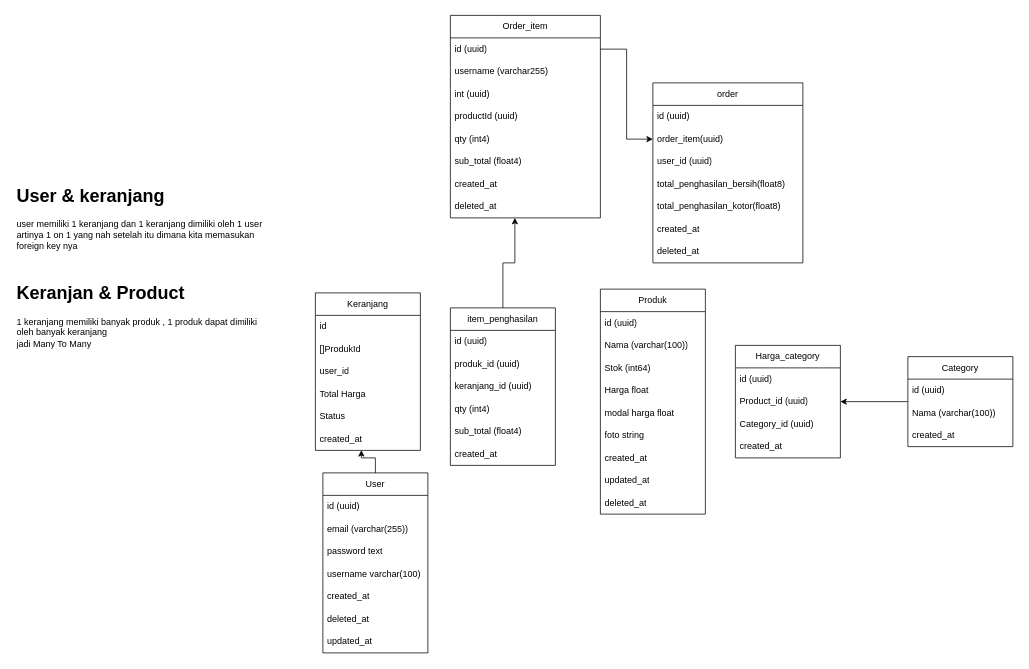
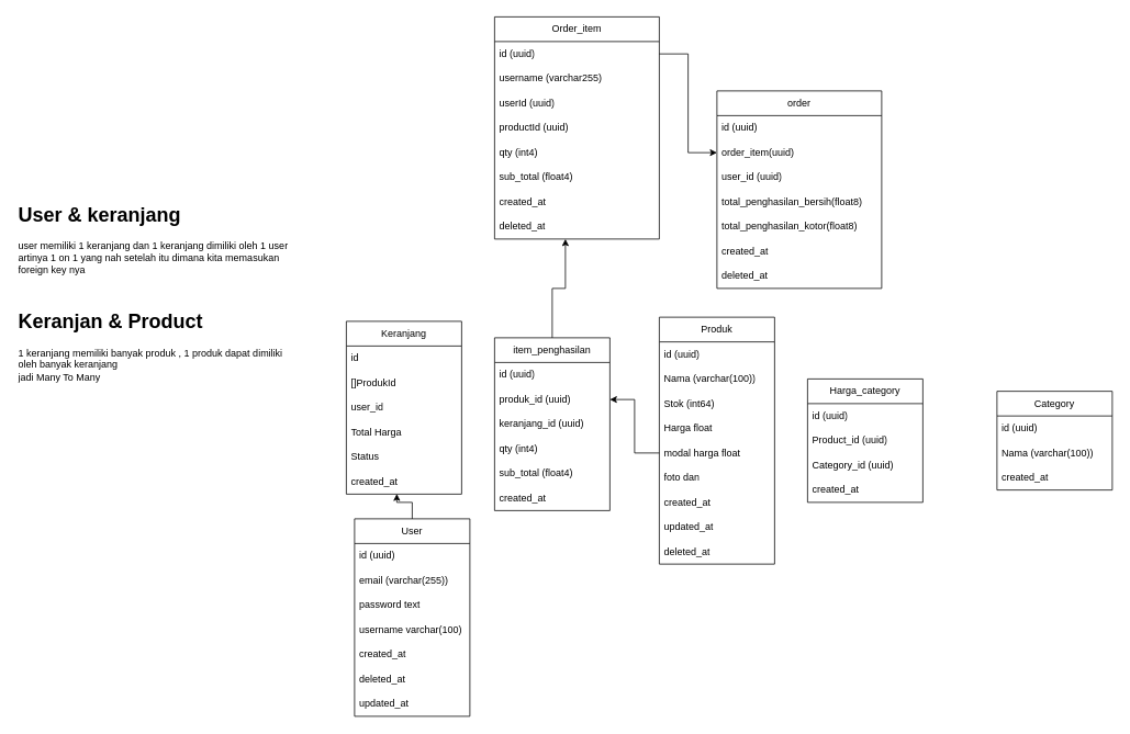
  <mxCell id="0" />
  <mxCell id="1" parent="0" />
  <mxCell id="2" value="User" style="swimlane;fontStyle=0;childLayout=stackLayout;horizontal=1;startSize=30;horizontalStack=0;resizeParent=1;resizeParentMax=0;resizeLast=0;collapsible=1;marginBottom=0;whiteSpace=wrap;html=1;" parent="1" vertex="1"><mxGeometry x="430" y="630" width="140" height="240" as="geometry" /></mxCell>
  <mxCell id="3" value="id (uuid)" style="text;strokeColor=none;fillColor=none;align=left;verticalAlign=middle;spacingLeft=4;spacingRight=4;overflow=hidden;points=[[0,0.5],[1,0.5]];portConstraint=eastwest;rotatable=0;whiteSpace=wrap;html=1;" parent="2" vertex="1"><mxGeometry y="30" width="140" height="30" as="geometry" /></mxCell>
  <mxCell id="4" value="email (varchar(255))" style="text;strokeColor=none;fillColor=none;align=left;verticalAlign=middle;spacingLeft=4;spacingRight=4;overflow=hidden;points=[[0,0.5],[1,0.5]];portConstraint=eastwest;rotatable=0;whiteSpace=wrap;html=1;" parent="2" vertex="1"><mxGeometry y="60" width="140" height="30" as="geometry" /></mxCell>
  <mxCell id="5" value="password text" style="text;strokeColor=none;fillColor=none;align=left;verticalAlign=middle;spacingLeft=4;spacingRight=4;overflow=hidden;points=[[0,0.5],[1,0.5]];portConstraint=eastwest;rotatable=0;whiteSpace=wrap;html=1;" parent="2" vertex="1"><mxGeometry y="90" width="140" height="30" as="geometry" /></mxCell>
  <mxCell id="6" value="username varchar(100)" style="text;strokeColor=none;fillColor=none;align=left;verticalAlign=middle;spacingLeft=4;spacingRight=4;overflow=hidden;points=[[0,0.5],[1,0.5]];portConstraint=eastwest;rotatable=0;whiteSpace=wrap;html=1;" parent="2" vertex="1"><mxGeometry y="120" width="140" height="30" as="geometry" /></mxCell>
  <mxCell id="7" value="created_at" style="text;strokeColor=none;fillColor=none;align=left;verticalAlign=middle;spacingLeft=4;spacingRight=4;overflow=hidden;points=[[0,0.5],[1,0.5]];portConstraint=eastwest;rotatable=0;whiteSpace=wrap;html=1;" parent="2" vertex="1"><mxGeometry y="150" width="140" height="30" as="geometry" /></mxCell>
  <mxCell id="8" value="deleted_at" style="text;strokeColor=none;fillColor=none;align=left;verticalAlign=middle;spacingLeft=4;spacingRight=4;overflow=hidden;points=[[0,0.5],[1,0.5]];portConstraint=eastwest;rotatable=0;whiteSpace=wrap;html=1;" parent="2" vertex="1"><mxGeometry y="180" width="140" height="30" as="geometry" /></mxCell>
  <mxCell id="9" value="updated_at" style="text;strokeColor=none;fillColor=none;align=left;verticalAlign=middle;spacingLeft=4;spacingRight=4;overflow=hidden;points=[[0,0.5],[1,0.5]];portConstraint=eastwest;rotatable=0;whiteSpace=wrap;html=1;" parent="2" vertex="1"><mxGeometry y="210" width="140" height="30" as="geometry" /></mxCell>
  <mxCell id="10" value="Produk" style="swimlane;fontStyle=0;childLayout=stackLayout;horizontal=1;startSize=30;horizontalStack=0;resizeParent=1;resizeParentMax=0;resizeLast=0;collapsible=1;marginBottom=0;whiteSpace=wrap;html=1;" parent="1" vertex="1"><mxGeometry x="800" y="385" width="140" height="300" as="geometry" /></mxCell>
  <mxCell id="11" value="id (uuid)" style="text;strokeColor=none;fillColor=none;align=left;verticalAlign=middle;spacingLeft=4;spacingRight=4;overflow=hidden;points=[[0,0.5],[1,0.5]];portConstraint=eastwest;rotatable=0;whiteSpace=wrap;html=1;" parent="10" vertex="1"><mxGeometry y="30" width="140" height="30" as="geometry" /></mxCell>
  <mxCell id="12" value="Nama (varchar(100))" style="text;strokeColor=none;fillColor=none;align=left;verticalAlign=middle;spacingLeft=4;spacingRight=4;overflow=hidden;points=[[0,0.5],[1,0.5]];portConstraint=eastwest;rotatable=0;whiteSpace=wrap;html=1;" parent="10" vertex="1"><mxGeometry y="60" width="140" height="30" as="geometry" /></mxCell>
  <mxCell id="13" value="Stok (int64)" style="text;strokeColor=none;fillColor=none;align=left;verticalAlign=middle;spacingLeft=4;spacingRight=4;overflow=hidden;points=[[0,0.5],[1,0.5]];portConstraint=eastwest;rotatable=0;whiteSpace=wrap;html=1;" parent="10" vertex="1"><mxGeometry y="90" width="140" height="30" as="geometry" /></mxCell>
  <mxCell id="14" value="Harga float" style="text;strokeColor=none;fillColor=none;align=left;verticalAlign=middle;spacingLeft=4;spacingRight=4;overflow=hidden;points=[[0,0.5],[1,0.5]];portConstraint=eastwest;rotatable=0;whiteSpace=wrap;html=1;" parent="10" vertex="1"><mxGeometry y="120" width="140" height="30" as="geometry" /></mxCell>
  <mxCell id="15" value="modal harga float" style="text;strokeColor=none;fillColor=none;align=left;verticalAlign=middle;spacingLeft=4;spacingRight=4;overflow=hidden;points=[[0,0.5],[1,0.5]];portConstraint=eastwest;rotatable=0;whiteSpace=wrap;html=1;" parent="10" vertex="1"><mxGeometry y="150" width="140" height="30" as="geometry" /></mxCell>
- <mxCell id="16" value="foto string" style="text;strokeColor=none;fillColor=none;align=left;verticalAlign=middle;spacingLeft=4;spacingRight=4;overflow=hidden;points=[[0,0.5],[1,0.5]];portConstraint=eastwest;rotatable=0;whiteSpace=wrap;html=1;" parent="10" vertex="1"><mxGeometry y="180" width="140" height="30" as="geometry" /></mxCell>
+ <mxCell id="16" value="foto dan" style="text;strokeColor=none;fillColor=none;align=left;verticalAlign=middle;spacingLeft=4;spacingRight=4;overflow=hidden;points=[[0,0.5],[1,0.5]];portConstraint=eastwest;rotatable=0;whiteSpace=wrap;html=1;" parent="10" vertex="1"><mxGeometry y="180" width="140" height="30" as="geometry" /></mxCell>
  <mxCell id="17" value="created_at" style="text;strokeColor=none;fillColor=none;align=left;verticalAlign=middle;spacingLeft=4;spacingRight=4;overflow=hidden;points=[[0,0.5],[1,0.5]];portConstraint=eastwest;rotatable=0;whiteSpace=wrap;html=1;" parent="10" vertex="1"><mxGeometry y="210" width="140" height="30" as="geometry" /></mxCell>
  <mxCell id="18" value="updated_at" style="text;strokeColor=none;fillColor=none;align=left;verticalAlign=middle;spacingLeft=4;spacingRight=4;overflow=hidden;points=[[0,0.5],[1,0.5]];portConstraint=eastwest;rotatable=0;whiteSpace=wrap;html=1;" parent="10" vertex="1"><mxGeometry y="240" width="140" height="30" as="geometry" /></mxCell>
  <mxCell id="19" value="deleted_at" style="text;strokeColor=none;fillColor=none;align=left;verticalAlign=middle;spacingLeft=4;spacingRight=4;overflow=hidden;points=[[0,0.5],[1,0.5]];portConstraint=eastwest;rotatable=0;whiteSpace=wrap;html=1;" parent="10" vertex="1"><mxGeometry y="270" width="140" height="30" as="geometry" /></mxCell>
  <mxCell id="20" value="Keranjang" style="swimlane;fontStyle=0;childLayout=stackLayout;horizontal=1;startSize=30;horizontalStack=0;resizeParent=1;resizeParentMax=0;resizeLast=0;collapsible=1;marginBottom=0;whiteSpace=wrap;html=1;" parent="1" vertex="1"><mxGeometry x="420" y="390" width="140" height="210" as="geometry" /></mxCell>
  <mxCell id="21" value="id" style="text;strokeColor=none;fillColor=none;align=left;verticalAlign=middle;spacingLeft=4;spacingRight=4;overflow=hidden;points=[[0,0.5],[1,0.5]];portConstraint=eastwest;rotatable=0;whiteSpace=wrap;html=1;" parent="20" vertex="1"><mxGeometry y="30" width="140" height="30" as="geometry" /></mxCell>
  <mxCell id="22" value="[]ProdukId" style="text;strokeColor=none;fillColor=none;align=left;verticalAlign=middle;spacingLeft=4;spacingRight=4;overflow=hidden;points=[[0,0.5],[1,0.5]];portConstraint=eastwest;rotatable=0;whiteSpace=wrap;html=1;" parent="20" vertex="1"><mxGeometry y="60" width="140" height="30" as="geometry" /></mxCell>
  <mxCell id="23" value="user_id" style="text;strokeColor=none;fillColor=none;align=left;verticalAlign=middle;spacingLeft=4;spacingRight=4;overflow=hidden;points=[[0,0.5],[1,0.5]];portConstraint=eastwest;rotatable=0;whiteSpace=wrap;html=1;" parent="20" vertex="1"><mxGeometry y="90" width="140" height="30" as="geometry" /></mxCell>
  <mxCell id="24" value="Total Harga&amp;nbsp;" style="text;strokeColor=none;fillColor=none;align=left;verticalAlign=middle;spacingLeft=4;spacingRight=4;overflow=hidden;points=[[0,0.5],[1,0.5]];portConstraint=eastwest;rotatable=0;whiteSpace=wrap;html=1;" parent="20" vertex="1"><mxGeometry y="120" width="140" height="30" as="geometry" /></mxCell>
  <mxCell id="25" value="Status" style="text;strokeColor=none;fillColor=none;align=left;verticalAlign=middle;spacingLeft=4;spacingRight=4;overflow=hidden;points=[[0,0.5],[1,0.5]];portConstraint=eastwest;rotatable=0;whiteSpace=wrap;html=1;" parent="20" vertex="1"><mxGeometry y="150" width="140" height="30" as="geometry" /></mxCell>
  <mxCell id="26" value="created_at" style="text;strokeColor=none;fillColor=none;align=left;verticalAlign=middle;spacingLeft=4;spacingRight=4;overflow=hidden;points=[[0,0.5],[1,0.5]];portConstraint=eastwest;rotatable=0;whiteSpace=wrap;html=1;" parent="20" vertex="1"><mxGeometry y="180" width="140" height="30" as="geometry" /></mxCell>
- <mxCell id="27" style="edgeStyle=orthogonalEdgeStyle;rounded=0;orthogonalLoop=1;jettySize=auto;html=1;entryX=1;entryY=0.5;entryDx=0;entryDy=0;" parent="1" source="28" target="34" edge="1"><mxGeometry relative="1" as="geometry" /></mxCell>
  <mxCell id="28" value="Category" style="swimlane;fontStyle=0;childLayout=stackLayout;horizontal=1;startSize=30;horizontalStack=0;resizeParent=1;resizeParentMax=0;resizeLast=0;collapsible=1;marginBottom=0;whiteSpace=wrap;html=1;" parent="1" vertex="1"><mxGeometry x="1210" y="475" width="140" height="120" as="geometry" /></mxCell>
  <mxCell id="29" value="id (uuid)" style="text;strokeColor=none;fillColor=none;align=left;verticalAlign=middle;spacingLeft=4;spacingRight=4;overflow=hidden;points=[[0,0.5],[1,0.5]];portConstraint=eastwest;rotatable=0;whiteSpace=wrap;html=1;" parent="28" vertex="1"><mxGeometry y="30" width="140" height="30" as="geometry" /></mxCell>
  <mxCell id="30" value="Nama (varchar(100))" style="text;strokeColor=none;fillColor=none;align=left;verticalAlign=middle;spacingLeft=4;spacingRight=4;overflow=hidden;points=[[0,0.5],[1,0.5]];portConstraint=eastwest;rotatable=0;whiteSpace=wrap;html=1;" parent="28" vertex="1"><mxGeometry y="60" width="140" height="30" as="geometry" /></mxCell>
  <mxCell id="31" value="created_at" style="text;strokeColor=none;fillColor=none;align=left;verticalAlign=middle;spacingLeft=4;spacingRight=4;overflow=hidden;points=[[0,0.5],[1,0.5]];portConstraint=eastwest;rotatable=0;whiteSpace=wrap;html=1;" parent="28" vertex="1"><mxGeometry y="90" width="140" height="30" as="geometry" /></mxCell>
  <mxCell id="32" value="Harga_category" style="swimlane;fontStyle=0;childLayout=stackLayout;horizontal=1;startSize=30;horizontalStack=0;resizeParent=1;resizeParentMax=0;resizeLast=0;collapsible=1;marginBottom=0;whiteSpace=wrap;html=1;" parent="1" vertex="1"><mxGeometry x="980" y="460" width="140" height="150" as="geometry" /></mxCell>
  <mxCell id="33" value="id (uuid)" style="text;strokeColor=none;fillColor=none;align=left;verticalAlign=middle;spacingLeft=4;spacingRight=4;overflow=hidden;points=[[0,0.5],[1,0.5]];portConstraint=eastwest;rotatable=0;whiteSpace=wrap;html=1;" parent="32" vertex="1"><mxGeometry y="30" width="140" height="30" as="geometry" /></mxCell>
  <mxCell id="34" value="Product_id (uuid)" style="text;strokeColor=none;fillColor=none;align=left;verticalAlign=middle;spacingLeft=4;spacingRight=4;overflow=hidden;points=[[0,0.5],[1,0.5]];portConstraint=eastwest;rotatable=0;whiteSpace=wrap;html=1;" parent="32" vertex="1"><mxGeometry y="60" width="140" height="30" as="geometry" /></mxCell>
  <mxCell id="35" value="Category_id (uuid)" style="text;strokeColor=none;fillColor=none;align=left;verticalAlign=middle;spacingLeft=4;spacingRight=4;overflow=hidden;points=[[0,0.5],[1,0.5]];portConstraint=eastwest;rotatable=0;whiteSpace=wrap;html=1;" parent="32" vertex="1"><mxGeometry y="90" width="140" height="30" as="geometry" /></mxCell>
  <mxCell id="36" value="created_at" style="text;strokeColor=none;fillColor=none;align=left;verticalAlign=middle;spacingLeft=4;spacingRight=4;overflow=hidden;points=[[0,0.5],[1,0.5]];portConstraint=eastwest;rotatable=0;whiteSpace=wrap;html=1;" parent="32" vertex="1"><mxGeometry y="120" width="140" height="30" as="geometry" /></mxCell>
  <mxCell id="37" value="&lt;h1 style=&quot;margin-top: 0px;&quot;&gt;User &amp;amp; keranjang&lt;/h1&gt;&lt;div&gt;user memiliki 1 keranjang dan 1 keranjang dimiliki oleh 1 user&lt;/div&gt;&lt;div&gt;artinya 1 on 1 yang nah setelah itu dimana kita memasukan foreign key nya&amp;nbsp;&lt;/div&gt;" style="text;html=1;whiteSpace=wrap;overflow=hidden;rounded=0;" parent="1" vertex="1"><mxGeometry x="20" y="240" width="330" height="120" as="geometry" /></mxCell>
  <mxCell id="38" value="&lt;h1 style=&quot;margin-top: 0px;&quot;&gt;&lt;span style=&quot;background-color: initial;&quot;&gt;Keranjan &amp;amp; Product&lt;/span&gt;&lt;/h1&gt;&lt;div&gt;&lt;span style=&quot;background-color: initial;&quot;&gt;1 keranjang memiliki banyak produk , 1 produk dapat dimiliki oleh banyak keranjang&amp;nbsp;&lt;/span&gt;&lt;/div&gt;&lt;div&gt;&lt;span style=&quot;background-color: initial;&quot;&gt;jadi Many To Many&lt;/span&gt;&lt;/div&gt;" style="text;html=1;whiteSpace=wrap;overflow=hidden;rounded=0;" parent="1" vertex="1"><mxGeometry x="20" y="370" width="330" height="120" as="geometry" /></mxCell>
  <mxCell id="39" style="edgeStyle=orthogonalEdgeStyle;rounded=0;orthogonalLoop=1;jettySize=auto;html=1;entryX=0.438;entryY=0.989;entryDx=0;entryDy=0;entryPerimeter=0;" parent="1" source="2" target="26" edge="1"><mxGeometry relative="1" as="geometry" /></mxCell>
  <mxCell id="40" value="item_penghasilan" style="swimlane;fontStyle=0;childLayout=stackLayout;horizontal=1;startSize=30;horizontalStack=0;resizeParent=1;resizeParentMax=0;resizeLast=0;collapsible=1;marginBottom=0;whiteSpace=wrap;html=1;" parent="1" vertex="1"><mxGeometry x="600" y="410" width="140" height="210" as="geometry" /></mxCell>
  <mxCell id="41" value="id (uuid)" style="text;strokeColor=none;fillColor=none;align=left;verticalAlign=middle;spacingLeft=4;spacingRight=4;overflow=hidden;points=[[0,0.5],[1,0.5]];portConstraint=eastwest;rotatable=0;whiteSpace=wrap;html=1;" parent="40" vertex="1"><mxGeometry y="30" width="140" height="30" as="geometry" /></mxCell>
  <mxCell id="42" value="produk_id&amp;nbsp;(uuid)" style="text;strokeColor=none;fillColor=none;align=left;verticalAlign=middle;spacingLeft=4;spacingRight=4;overflow=hidden;points=[[0,0.5],[1,0.5]];portConstraint=eastwest;rotatable=0;whiteSpace=wrap;html=1;" parent="40" vertex="1"><mxGeometry y="60" width="140" height="30" as="geometry" /></mxCell>
  <mxCell id="43" value="keranjang_id (uuid)" style="text;strokeColor=none;fillColor=none;align=left;verticalAlign=middle;spacingLeft=4;spacingRight=4;overflow=hidden;points=[[0,0.5],[1,0.5]];portConstraint=eastwest;rotatable=0;whiteSpace=wrap;html=1;" parent="40" vertex="1"><mxGeometry y="90" width="140" height="30" as="geometry" /></mxCell>
  <mxCell id="44" value="qty (int4)" style="text;strokeColor=none;fillColor=none;align=left;verticalAlign=middle;spacingLeft=4;spacingRight=4;overflow=hidden;points=[[0,0.5],[1,0.5]];portConstraint=eastwest;rotatable=0;whiteSpace=wrap;html=1;" parent="40" vertex="1"><mxGeometry y="120" width="140" height="30" as="geometry" /></mxCell>
  <mxCell id="45" value="sub_total (float4)" style="text;strokeColor=none;fillColor=none;align=left;verticalAlign=middle;spacingLeft=4;spacingRight=4;overflow=hidden;points=[[0,0.5],[1,0.5]];portConstraint=eastwest;rotatable=0;whiteSpace=wrap;html=1;" parent="40" vertex="1"><mxGeometry y="150" width="140" height="30" as="geometry" /></mxCell>
  <mxCell id="46" value="created_at" style="text;strokeColor=none;fillColor=none;align=left;verticalAlign=middle;spacingLeft=4;spacingRight=4;overflow=hidden;points=[[0,0.5],[1,0.5]];portConstraint=eastwest;rotatable=0;whiteSpace=wrap;html=1;" parent="40" vertex="1"><mxGeometry y="180" width="140" height="30" as="geometry" /></mxCell>
+ <mxCell id="47" style="edgeStyle=orthogonalEdgeStyle;rounded=0;orthogonalLoop=1;jettySize=auto;html=1;entryX=1;entryY=0.5;entryDx=0;entryDy=0;" parent="1" source="15" target="42" edge="1"><mxGeometry relative="1" as="geometry" /></mxCell>
  <mxCell id="48" value="Order_item" style="swimlane;fontStyle=0;childLayout=stackLayout;horizontal=1;startSize=30;horizontalStack=0;resizeParent=1;resizeParentMax=0;resizeLast=0;collapsible=1;marginBottom=0;whiteSpace=wrap;html=1;" vertex="1" parent="1"><mxGeometry x="600" y="20" width="200" height="270" as="geometry" /></mxCell>
  <mxCell id="49" value="id (uuid)" style="text;strokeColor=none;fillColor=none;align=left;verticalAlign=middle;spacingLeft=4;spacingRight=4;overflow=hidden;points=[[0,0.5],[1,0.5]];portConstraint=eastwest;rotatable=0;whiteSpace=wrap;html=1;" vertex="1" parent="48"><mxGeometry y="30" width="200" height="30" as="geometry" /></mxCell>
  <mxCell id="50" value="username (varchar255)" style="text;strokeColor=none;fillColor=none;align=left;verticalAlign=middle;spacingLeft=4;spacingRight=4;overflow=hidden;points=[[0,0.5],[1,0.5]];portConstraint=eastwest;rotatable=0;whiteSpace=wrap;html=1;" vertex="1" parent="48"><mxGeometry y="60" width="200" height="30" as="geometry" /></mxCell>
- <mxCell id="51" value="int (uuid)" style="text;strokeColor=none;fillColor=none;align=left;verticalAlign=middle;spacingLeft=4;spacingRight=4;overflow=hidden;points=[[0,0.5],[1,0.5]];portConstraint=eastwest;rotatable=0;whiteSpace=wrap;html=1;" vertex="1" parent="48"><mxGeometry y="90" width="200" height="30" as="geometry" /></mxCell>
+ <mxCell id="51" value="userId (uuid)" style="text;strokeColor=none;fillColor=none;align=left;verticalAlign=middle;spacingLeft=4;spacingRight=4;overflow=hidden;points=[[0,0.5],[1,0.5]];portConstraint=eastwest;rotatable=0;whiteSpace=wrap;html=1;" vertex="1" parent="48"><mxGeometry y="90" width="200" height="30" as="geometry" /></mxCell>
  <mxCell id="52" value="productId (uuid)" style="text;strokeColor=none;fillColor=none;align=left;verticalAlign=middle;spacingLeft=4;spacingRight=4;overflow=hidden;points=[[0,0.5],[1,0.5]];portConstraint=eastwest;rotatable=0;whiteSpace=wrap;html=1;" vertex="1" parent="48"><mxGeometry y="120" width="200" height="30" as="geometry" /></mxCell>
  <mxCell id="53" value="qty (int4)" style="text;strokeColor=none;fillColor=none;align=left;verticalAlign=middle;spacingLeft=4;spacingRight=4;overflow=hidden;points=[[0,0.5],[1,0.5]];portConstraint=eastwest;rotatable=0;whiteSpace=wrap;html=1;" vertex="1" parent="48"><mxGeometry y="150" width="200" height="30" as="geometry" /></mxCell>
  <mxCell id="54" value="sub_total (float4)" style="text;strokeColor=none;fillColor=none;align=left;verticalAlign=middle;spacingLeft=4;spacingRight=4;overflow=hidden;points=[[0,0.5],[1,0.5]];portConstraint=eastwest;rotatable=0;whiteSpace=wrap;html=1;" vertex="1" parent="48"><mxGeometry y="180" width="200" height="30" as="geometry" /></mxCell>
  <mxCell id="55" value="created_at" style="text;strokeColor=none;fillColor=none;align=left;verticalAlign=middle;spacingLeft=4;spacingRight=4;overflow=hidden;points=[[0,0.5],[1,0.5]];portConstraint=eastwest;rotatable=0;whiteSpace=wrap;html=1;" vertex="1" parent="48"><mxGeometry y="210" width="200" height="30" as="geometry" /></mxCell>
  <mxCell id="56" value="deleted_at" style="text;strokeColor=none;fillColor=none;align=left;verticalAlign=middle;spacingLeft=4;spacingRight=4;overflow=hidden;points=[[0,0.5],[1,0.5]];portConstraint=eastwest;rotatable=0;whiteSpace=wrap;html=1;" vertex="1" parent="48"><mxGeometry y="240" width="200" height="30" as="geometry" /></mxCell>
  <mxCell id="57" value="order" style="swimlane;fontStyle=0;childLayout=stackLayout;horizontal=1;startSize=30;horizontalStack=0;resizeParent=1;resizeParentMax=0;resizeLast=0;collapsible=1;marginBottom=0;whiteSpace=wrap;html=1;" vertex="1" parent="1"><mxGeometry x="870" y="110" width="200" height="240" as="geometry" /></mxCell>
  <mxCell id="58" value="id (uuid)" style="text;strokeColor=none;fillColor=none;align=left;verticalAlign=middle;spacingLeft=4;spacingRight=4;overflow=hidden;points=[[0,0.5],[1,0.5]];portConstraint=eastwest;rotatable=0;whiteSpace=wrap;html=1;" vertex="1" parent="57"><mxGeometry y="30" width="200" height="30" as="geometry" /></mxCell>
  <mxCell id="59" value="order_item(uuid)" style="text;strokeColor=none;fillColor=none;align=left;verticalAlign=middle;spacingLeft=4;spacingRight=4;overflow=hidden;points=[[0,0.5],[1,0.5]];portConstraint=eastwest;rotatable=0;whiteSpace=wrap;html=1;" vertex="1" parent="57"><mxGeometry y="60" width="200" height="30" as="geometry" /></mxCell>
  <mxCell id="60" value="user_id&amp;nbsp;(uuid)" style="text;strokeColor=none;fillColor=none;align=left;verticalAlign=middle;spacingLeft=4;spacingRight=4;overflow=hidden;points=[[0,0.5],[1,0.5]];portConstraint=eastwest;rotatable=0;whiteSpace=wrap;html=1;" vertex="1" parent="57"><mxGeometry y="90" width="200" height="30" as="geometry" /></mxCell>
  <mxCell id="61" value="total_penghasilan_bersih(float8)" style="text;strokeColor=none;fillColor=none;align=left;verticalAlign=middle;spacingLeft=4;spacingRight=4;overflow=hidden;points=[[0,0.5],[1,0.5]];portConstraint=eastwest;rotatable=0;whiteSpace=wrap;html=1;" vertex="1" parent="57"><mxGeometry y="120" width="200" height="30" as="geometry" /></mxCell>
  <mxCell id="62" value="total_penghasilan_kotor(float8)" style="text;strokeColor=none;fillColor=none;align=left;verticalAlign=middle;spacingLeft=4;spacingRight=4;overflow=hidden;points=[[0,0.5],[1,0.5]];portConstraint=eastwest;rotatable=0;whiteSpace=wrap;html=1;" vertex="1" parent="57"><mxGeometry y="150" width="200" height="30" as="geometry" /></mxCell>
  <mxCell id="63" value="created_at" style="text;strokeColor=none;fillColor=none;align=left;verticalAlign=middle;spacingLeft=4;spacingRight=4;overflow=hidden;points=[[0,0.5],[1,0.5]];portConstraint=eastwest;rotatable=0;whiteSpace=wrap;html=1;" vertex="1" parent="57"><mxGeometry y="180" width="200" height="30" as="geometry" /></mxCell>
  <mxCell id="64" value="deleted_at" style="text;strokeColor=none;fillColor=none;align=left;verticalAlign=middle;spacingLeft=4;spacingRight=4;overflow=hidden;points=[[0,0.5],[1,0.5]];portConstraint=eastwest;rotatable=0;whiteSpace=wrap;html=1;" vertex="1" parent="57"><mxGeometry y="210" width="200" height="30" as="geometry" /></mxCell>
  <mxCell id="65" style="edgeStyle=orthogonalEdgeStyle;rounded=0;orthogonalLoop=1;jettySize=auto;html=1;entryX=0.43;entryY=1;entryDx=0;entryDy=0;entryPerimeter=0;" edge="1" parent="1" source="40" target="56"><mxGeometry relative="1" as="geometry" /></mxCell>
  <mxCell id="66" style="edgeStyle=orthogonalEdgeStyle;rounded=0;orthogonalLoop=1;jettySize=auto;html=1;entryX=0;entryY=0.5;entryDx=0;entryDy=0;" edge="1" parent="1" source="49" target="59"><mxGeometry relative="1" as="geometry" /></mxCell>
